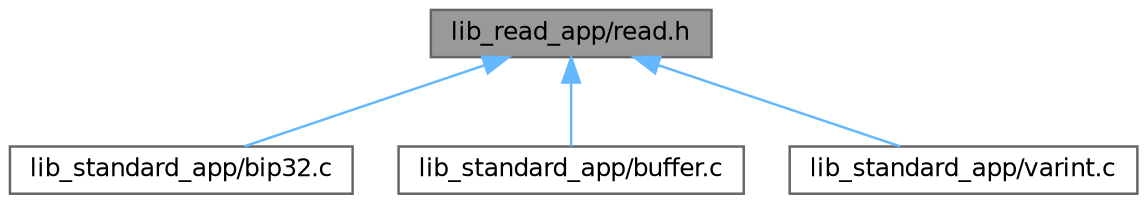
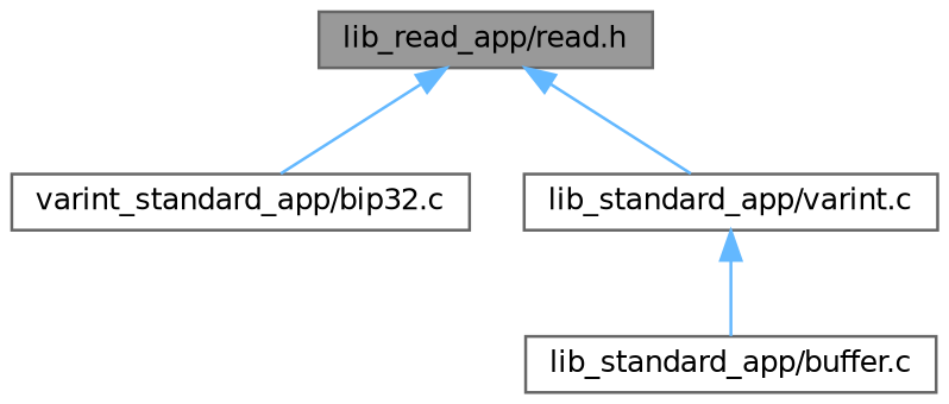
  digraph {
    node [color=grey40 fillcolor=white fontname=Helvetica fontsize=10 shape=box style=filled]
    edge [color=steelblue1 dir=back fontname=Helvetica fontsize=10 labelfontname=Helvetica labelfontsize=10 style=solid]
    n1 [color=gray40 fillcolor=grey60 fontcolor=black height=0.2 label="lib_read_app/read.h" width=0.4]
-   n2 [height=0.2 label="lib_standard_app/bip32.c" width=0.4]
+   n2 [height=0.2 label="varint_standard_app/bip32.c" width=0.4]
    n3 [height=0.2 label="lib_standard_app/buffer.c" width=0.4]
    n4 [height=0.2 label="lib_standard_app/varint.c" width=0.4]
    n1 -> n2
-   n1 -> n3
+   n4 -> n3
    n1 -> n4
  }
